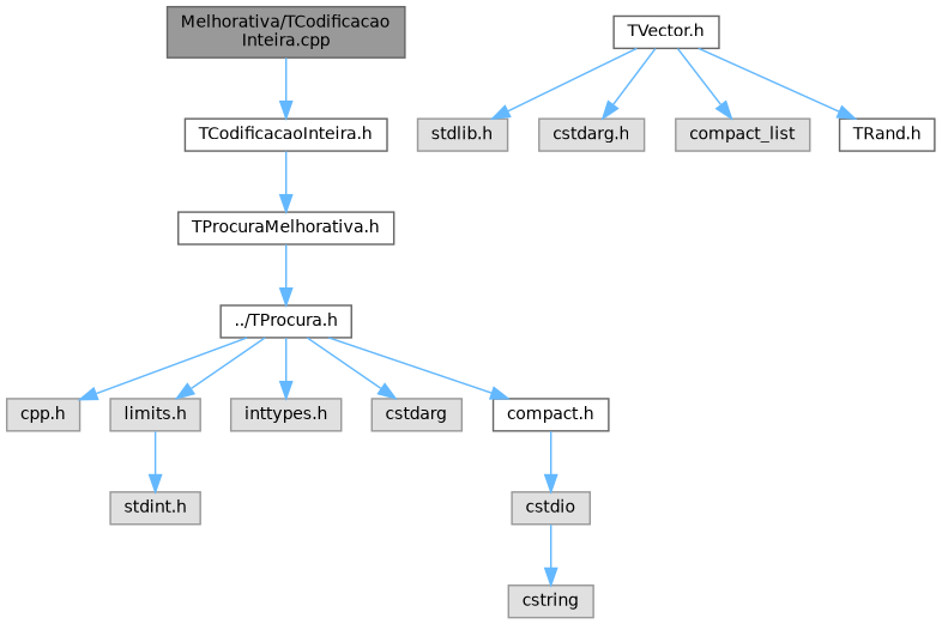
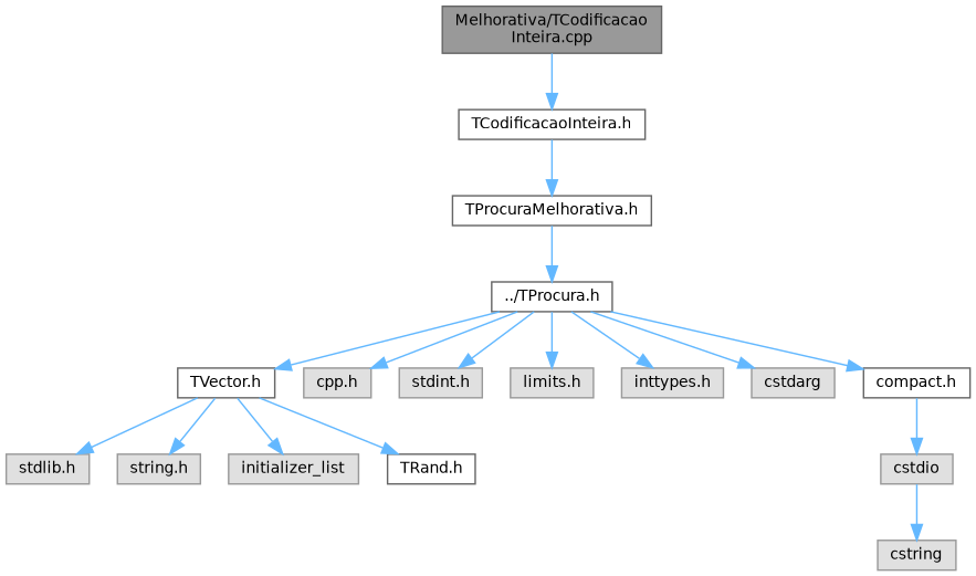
  digraph {
    node [color=grey60 fillcolor="#E0E0E0" fontname=Helvetica fontsize=10 shape=box style=filled]
    edge [color=steelblue1 fontname=Helvetica fontsize=10 labelfontname=Helvetica labelfontsize=10 style=solid]
    n1 [color=gray40 fillcolor=grey60 fontcolor=black height=0.2 label="Melhorativa/TCodificacao\lInteira.cpp" width=0.4]
    n2 [color=grey40 fillcolor=white height=0.2 label="TCodificacaoInteira.h" width=0.4]
    n3 [color=grey40 fillcolor=white height=0.2 label="TProcuraMelhorativa.h" width=0.4]
    n4 [color=grey40 fillcolor=white height=0.2 label="../TProcura.h" width=0.4]
    n5 [color=grey40 fillcolor=white height=0.2 label="TVector.h" width=0.4]
    n6 [height=0.2 label="cpp.h" width=0.4]
    n7 [height=0.2 label="stdint.h" width=0.4]
    n8 [height=0.2 label="limits.h" width=0.4]
    n9 [height=0.2 label="inttypes.h" width=0.4]
    n10 [height=0.2 label=cstdarg width=0.4]
    n11 [color=grey40 fillcolor=white height=0.2 label="compact.h" width=0.4]
    n12 [height=0.2 label="stdlib.h" width=0.4]
-   n13 [height=0.2 label="cstdarg.h" width=0.4]
-   n14 [height=0.2 label=compact_list width=0.4]
+   n13 [height=0.2 label="string.h" width=0.4]
+   n14 [height=0.2 label=initializer_list width=0.4]
    n15 [color=grey40 fillcolor=white height=0.2 label="TRand.h" width=0.4]
    n16 [height=0.2 label=cstdio width=0.4]
    n17 [height=0.2 label=cstring width=0.4]
    n1 -> n2
    n2 -> n3
    n3 -> n4
+   n4 -> n5
    n4 -> n6
-   n8 -> n7
+   n4 -> n7
    n4 -> n8
    n4 -> n9
    n4 -> n10
    n4 -> n11
    n5 -> n12
    n5 -> n13
    n5 -> n14
    n5 -> n15
    n11 -> n16
    n16 -> n17
  }
